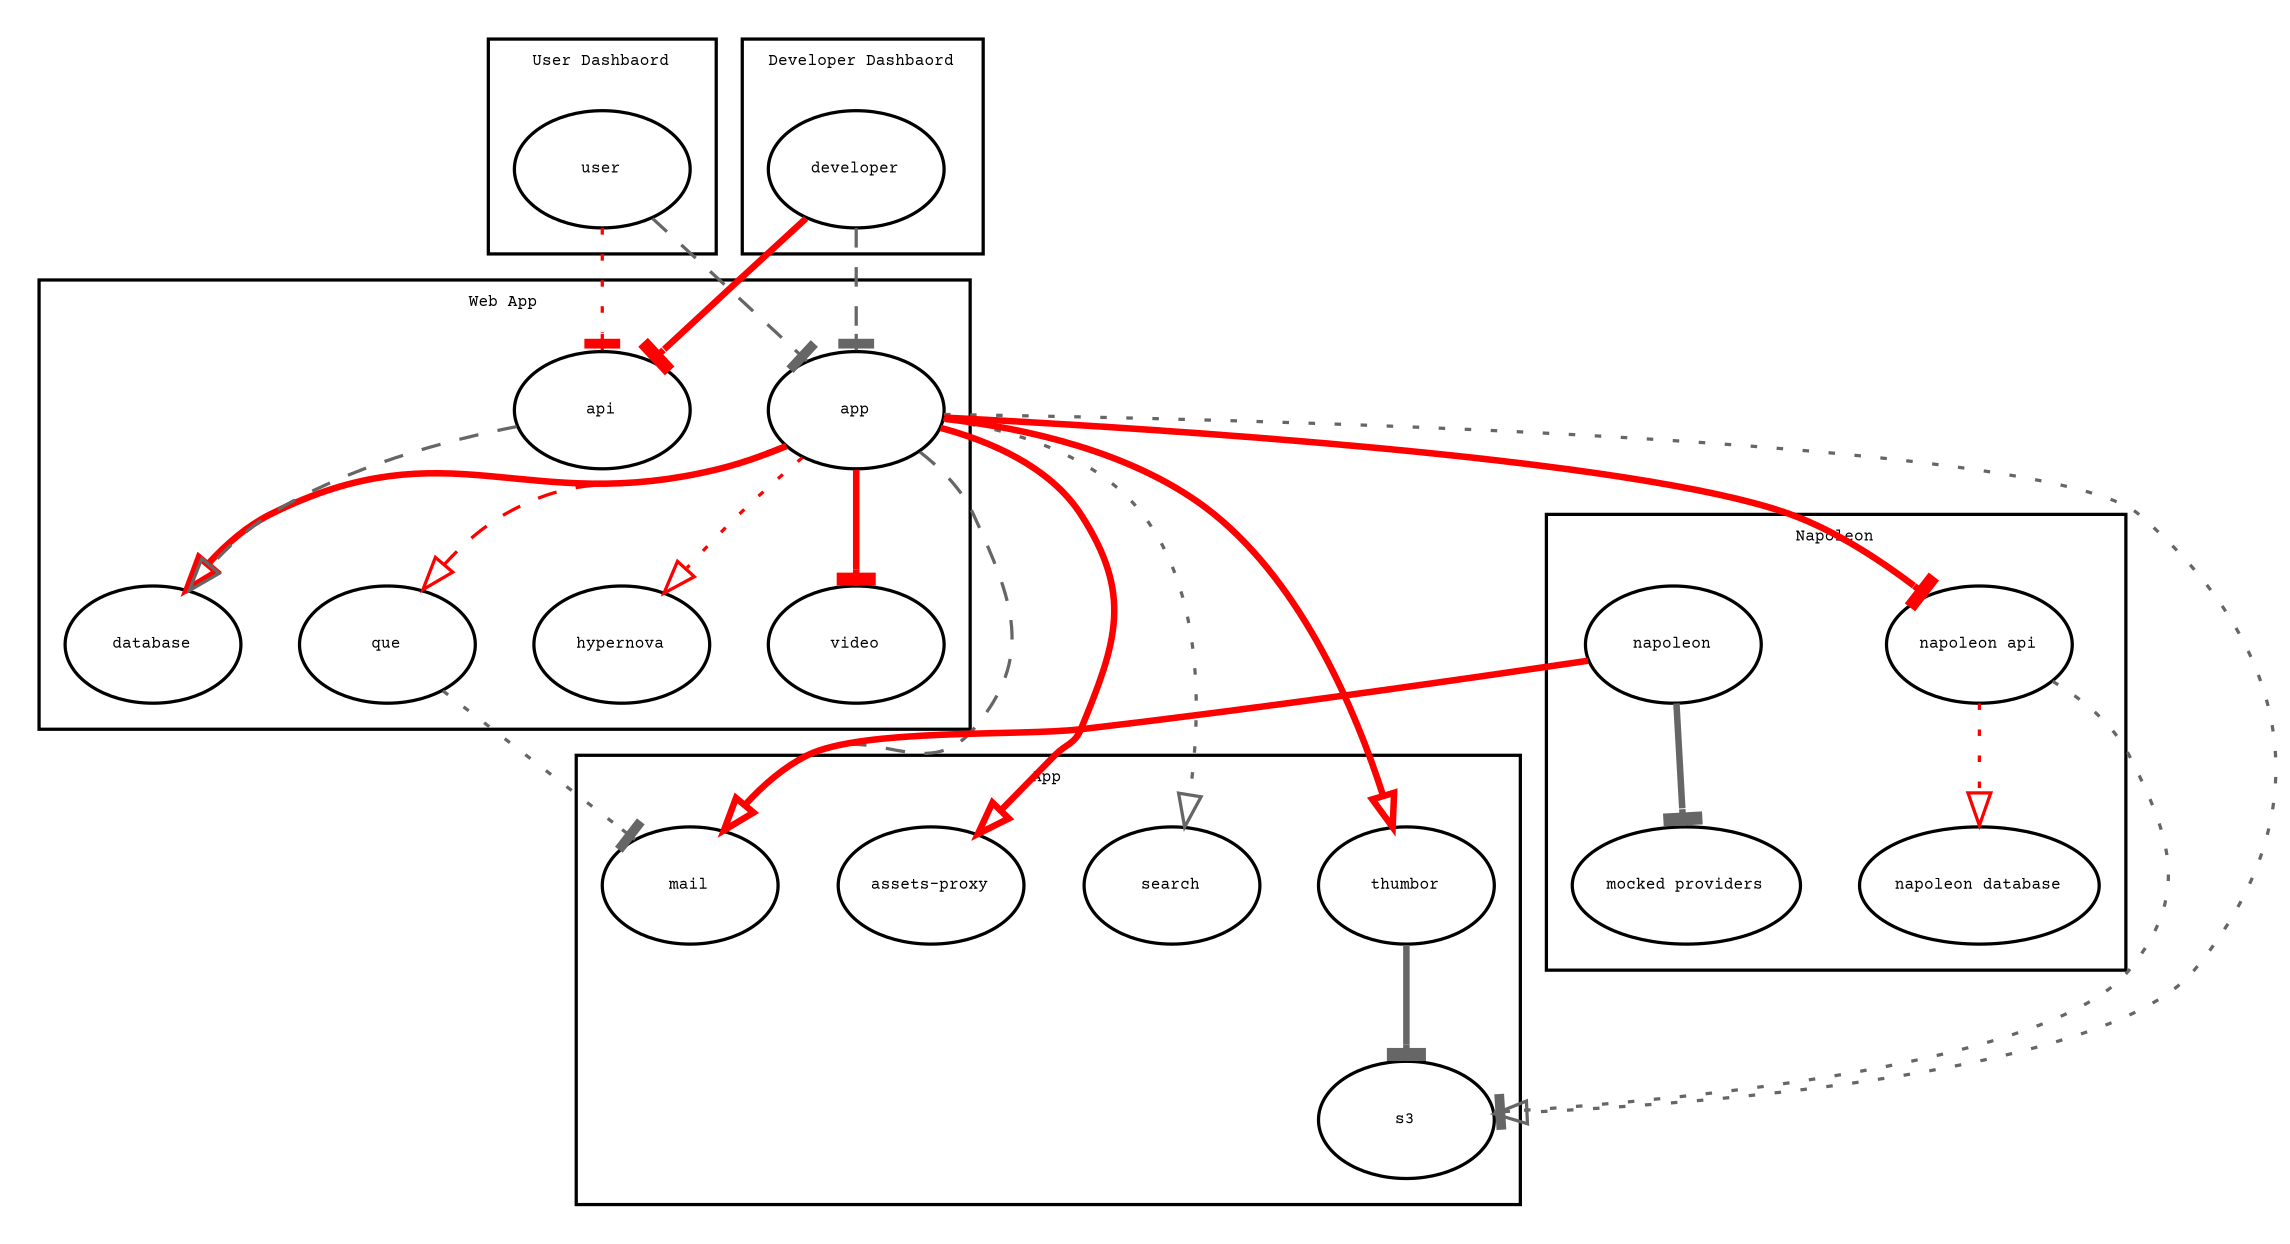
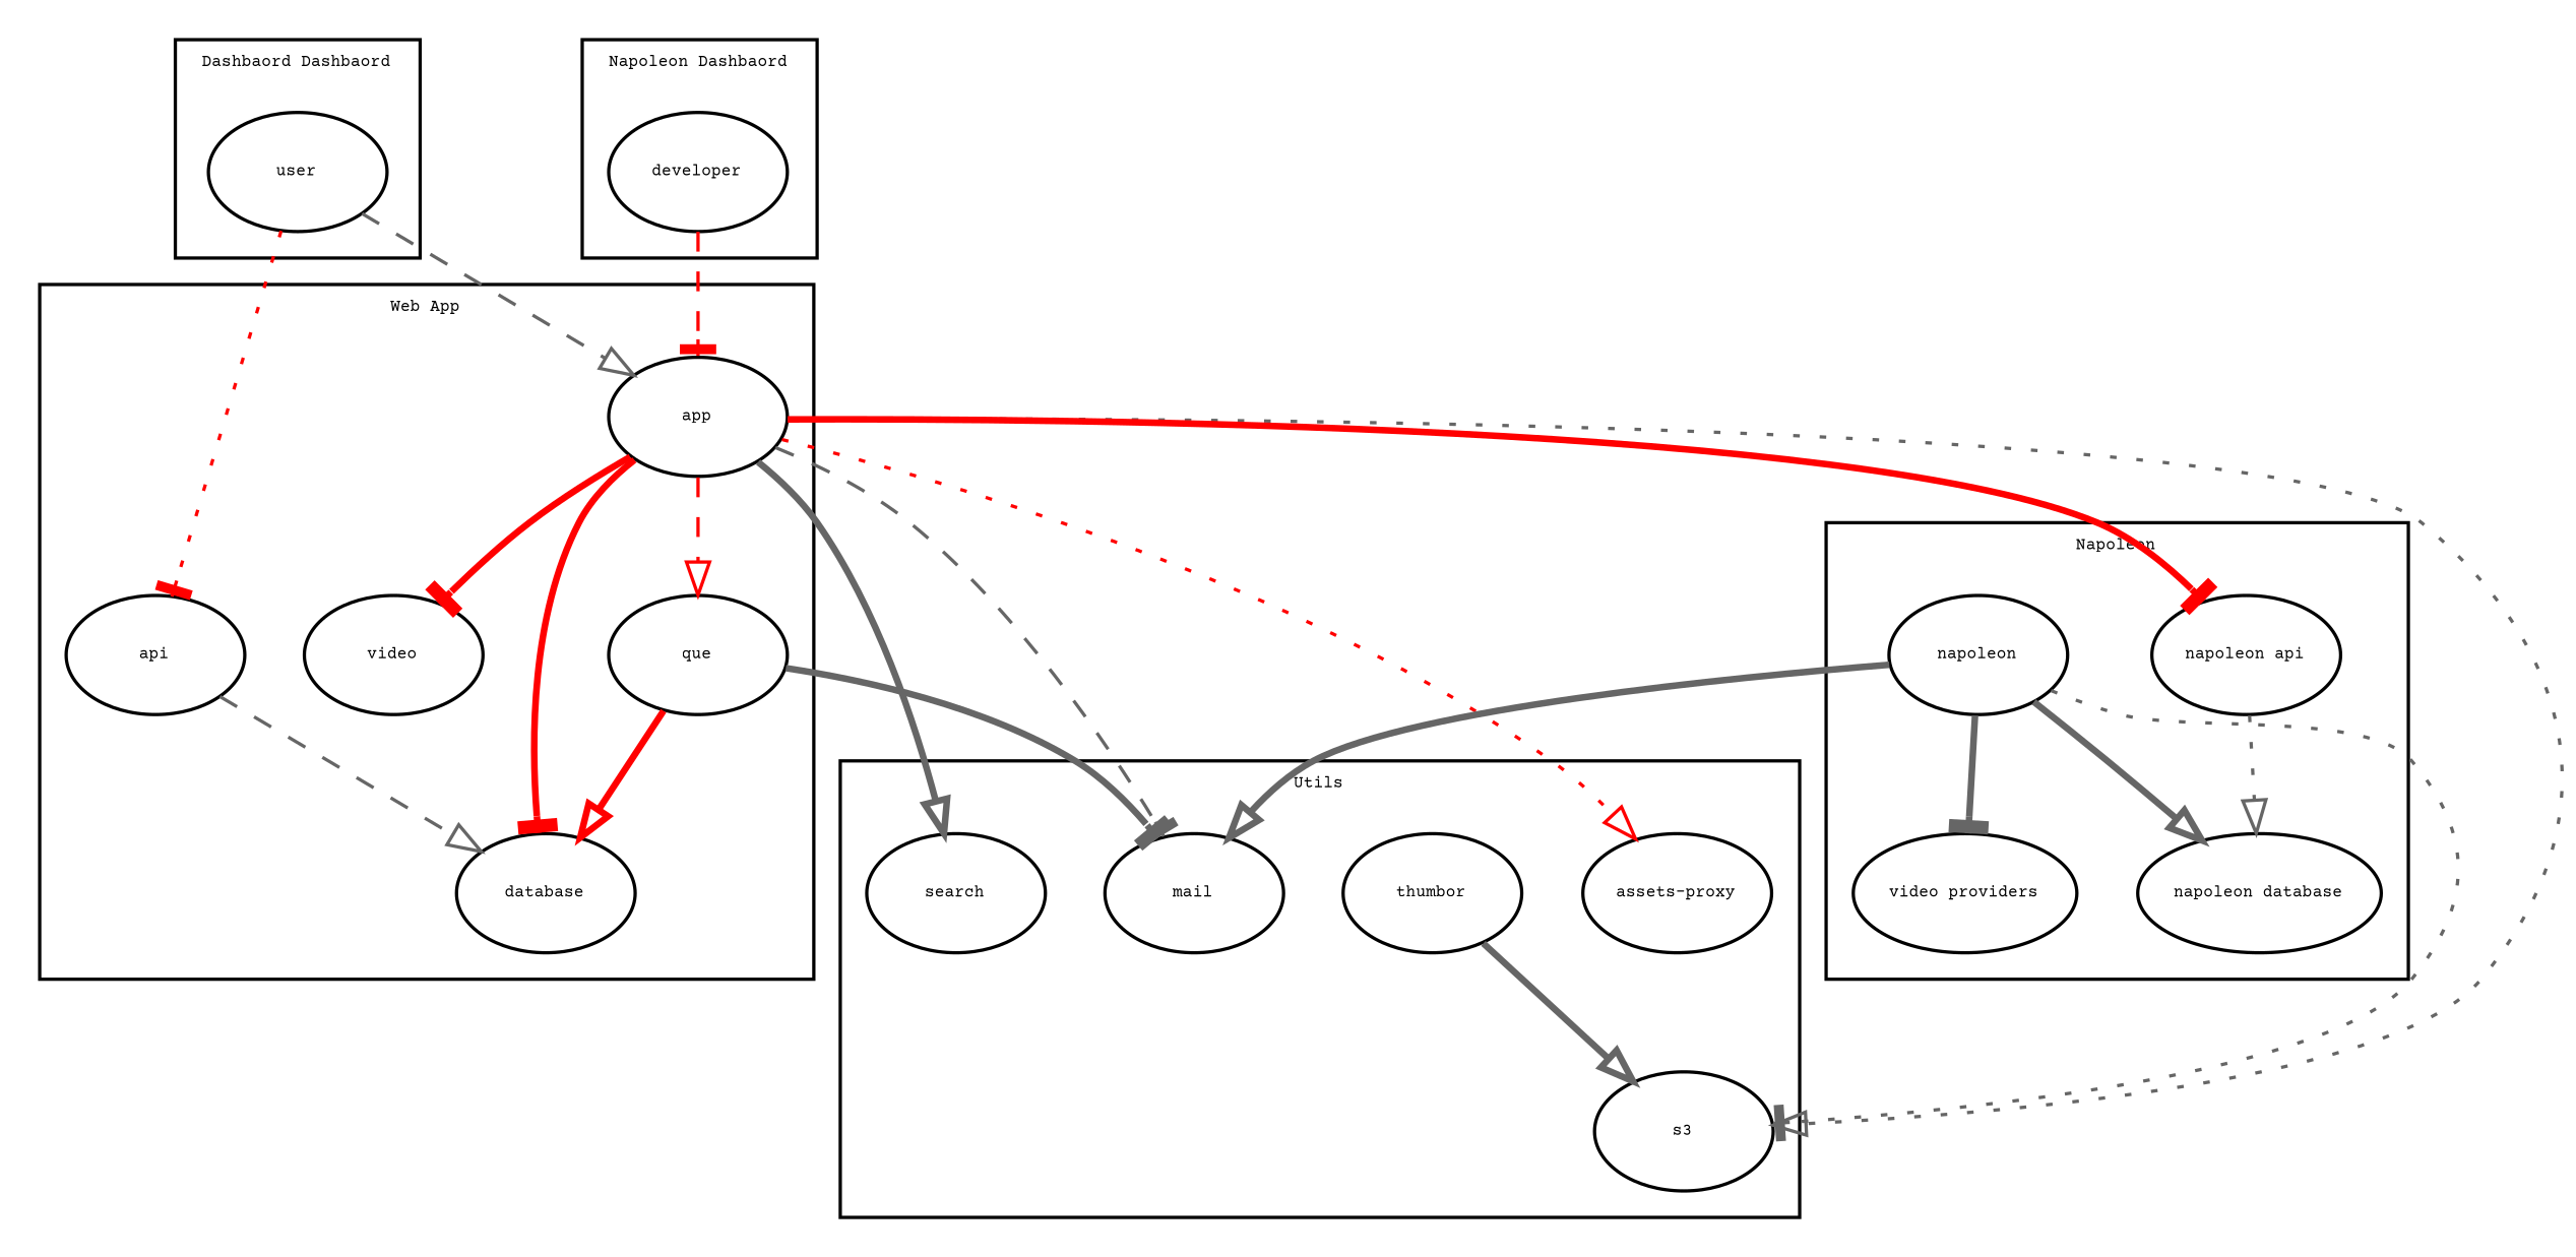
  digraph {
    compound=true
    fontcolor=black
    fontname="Courier Prime"
    fontsize=5
    node [fontcolor=black fontname="Courier Prime" fontsize=5]
    edge [arrowhead=onormal color=red fontcolor=black fontname="Courier Prime" fontsize=5 style=bold]
    n1 [label=search]
    n2 [label=s3]
    n3 [label=thumbor]
    n4 [label=mail]
    n5 [label="assets-proxy"]
    n6 [label=app]
    n7 [label=que]
    n8 [label=database]
-   n9 [label=hypernova]
    n10 [label=video]
    api
    n12 [label="napoleon api"]
    n13 [label="napoleon database"]
    n14 [label=napoleon]
-   n15 [label="mocked providers"]
+   n15 [label="video providers"]
    n16 [label=user]
    n17 [label=developer]
    subgraph cluster_1 {
-     label=App
+     label=Utils
      n1
      n2
      n3
      n4
      n5
    }
    subgraph cluster_2 {
      label="Web App"
      n6
      n7
      n8
-     n9
      n10
      api
    }
    subgraph cluster_3 {
      label=Napoleon
      n12
      n13
      n14
      n15
    }
    subgraph cluster_4 {
-     label="User Dashbaord"
+     label="Dashbaord Dashbaord"
      n16
    }
    subgraph cluster_5 {
-     label="Developer Dashbaord"
+     label="Napoleon Dashbaord"
      n17
    }
-   n3 -> n2 [arrowhead=tee color=gray40]
-   n6 -> n1 [color=gray40 style=dotted]
+   n3 -> n2 [color=gray40]
+   n6 -> n1 [color=gray40]
    n6 -> n2 [color=gray40 style=dotted]
-   n6 -> n3
-   n6 -> n4 [color=gray40 style=dashed]
-   n6 -> n5
+   n6 -> n4 [arrowhead=tee color=gray40 style=dashed]
+   n6 -> n5 [style=dotted]
    n6 -> n7 [style=dashed]
-   n6 -> n8
-   n6 -> n9 [style=dotted]
+   n6 -> n8 [arrowhead=tee]
    n6 -> n10 [arrowhead=tee]
    n6 -> n12 [arrowhead=tee]
-   n7 -> n4 [arrowhead=tee color=gray40 style=dotted]
+   n7 -> n4 [arrowhead=tee color=gray40]
+   n7 -> n8
    api -> n8 [color=gray40 style=dashed]
-   n12 -> n13 [style=dotted]
-   n12 -> n2 [arrowhead=tee color=gray40 style=dotted]
-   n14 -> n4
+   n12 -> n13 [color=gray40 style=dotted]
+   n14 -> n2 [arrowhead=tee color=gray40 style=dotted]
+   n14 -> n4 [color=gray40]
+   n14 -> n13 [color=gray40]
    n14 -> n15 [arrowhead=tee color=gray40]
-   n16 -> n6 [arrowhead=tee color=gray40 style=dashed]
+   n16 -> n6 [color=gray40 style=dashed]
    n16 -> api [arrowhead=tee style=dotted]
-   n17 -> n6 [arrowhead=tee color=gray40 style=dashed]
-   n17 -> api [arrowhead=tee]
+   n17 -> n6 [arrowhead=tee style=dashed]
  }
